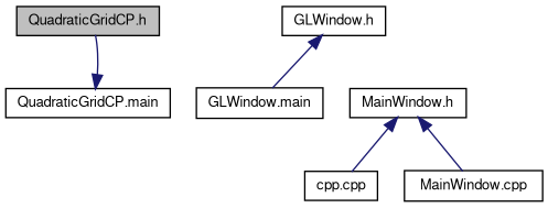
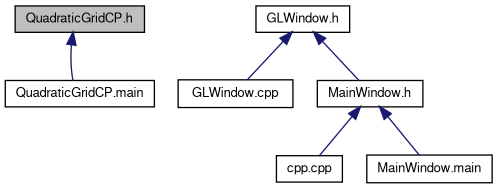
  digraph {
    node [color=black fillcolor=white fontname=FreeSans fontsize=10 shape=record style=filled]
    edge [color=midnightblue dir=back fontname=FreeSans fontsize=10 labelfontname=FreeSans labelfontsize=10 style=solid]
    n1 [fillcolor=grey75 fontcolor=black height=0.2 label="QuadraticGridCP.h" width=0.4]
    n2 [height=0.2 label="QuadraticGridCP.main" width=0.4]
    n3 [height=0.2 label="GLWindow.h" width=0.4]
-   n4 [height=0.2 label="GLWindow.main" width=0.4]
+   n4 [height=0.2 label="GLWindow.cpp" width=0.4]
    n5 [height=0.2 label="MainWindow.h" width=0.4]
    n6 [height=0.2 label="cpp.cpp" width=0.4]
-   n7 [height=0.2 label="MainWindow.cpp" width=0.4]
-   n2 -> n1
+   n7 [height=0.2 label="MainWindow.main" width=0.4]
+   n1 -> n2
    n3 -> n4
+   n3 -> n5
    n5 -> n6
    n5 -> n7
  }
